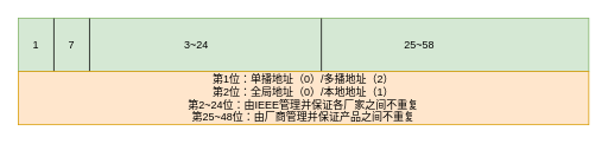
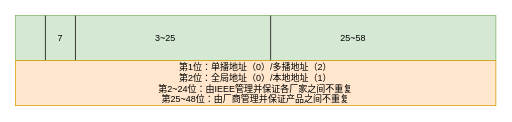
  <mxCell id="0" />
  <mxCell id="1" parent="0" />
  <mxCell id="2" value="" style="rounded=0;whiteSpace=wrap;html=1;fillColor=#d5e8d4;strokeColor=#82b366;" vertex="1" parent="1"><mxGeometry x="20" y="20" width="640" height="60" as="geometry" /></mxCell>
  <mxCell id="3" value="" style="endArrow=none;html=1;" edge="1" parent="1" source="2"><mxGeometry width="50" height="50" relative="1" as="geometry"><mxPoint x="10" y="70" as="sourcePoint" /><mxPoint x="60" y="20" as="targetPoint" /><Array as="points"><mxPoint x="60" y="80" /></Array></mxGeometry></mxCell>
- <mxCell id="4" value="1" style="text;html=1;strokeColor=none;fillColor=none;align=center;verticalAlign=middle;whiteSpace=wrap;rounded=0;" vertex="1" parent="1"><mxGeometry x="20" y="40" width="40" height="20" as="geometry" /></mxCell>
  <mxCell id="5" value="" style="endArrow=none;html=1;" edge="1" parent="1"><mxGeometry width="50" height="50" relative="1" as="geometry"><mxPoint x="100" y="80" as="sourcePoint" /><mxPoint x="100" y="20" as="targetPoint" /><Array as="points"><mxPoint x="100" y="80" /></Array></mxGeometry></mxCell>
  <mxCell id="6" value="7" style="text;html=1;strokeColor=none;fillColor=none;align=center;verticalAlign=middle;whiteSpace=wrap;rounded=0;" vertex="1" parent="1"><mxGeometry x="60" y="40" width="40" height="20" as="geometry" /></mxCell>
  <mxCell id="7" value="" style="endArrow=none;html=1;" edge="1" parent="1"><mxGeometry width="50" height="50" relative="1" as="geometry"><mxPoint x="360" y="80" as="sourcePoint" /><mxPoint x="360" y="20" as="targetPoint" /><Array as="points"><mxPoint x="360" y="80" /></Array></mxGeometry></mxCell>
  <mxCell id="8" value="25~58" style="text;html=1;strokeColor=none;fillColor=none;align=center;verticalAlign=middle;whiteSpace=wrap;rounded=0;" vertex="1" parent="1"><mxGeometry x="450" y="40" width="40" height="20" as="geometry" /></mxCell>
- <mxCell id="9" value="3~24" style="text;html=1;strokeColor=none;fillColor=none;align=center;verticalAlign=middle;whiteSpace=wrap;rounded=0;" vertex="1" parent="1"><mxGeometry x="200" y="40" width="40" height="20" as="geometry" /></mxCell>
+ <mxCell id="9" value="3~25" style="text;html=1;strokeColor=none;fillColor=none;align=center;verticalAlign=middle;whiteSpace=wrap;rounded=0;" vertex="1" parent="1"><mxGeometry x="200" y="40" width="40" height="20" as="geometry" /></mxCell>
  <mxCell id="10" value="第1位：单播地址（0）/多播地址（2）&lt;br&gt;第2位：全局地址（0）/本地地址（1）&lt;br&gt;第2~24位：由IEEE管理并保证各厂家之间不重复&lt;br&gt;第25~48位：由厂商管理并保证产品之间不重复" style="rounded=0;whiteSpace=wrap;html=1;fillColor=#ffe6cc;strokeColor=#d79b00;" vertex="1" parent="1"><mxGeometry x="20" y="80" width="640" height="60" as="geometry" /></mxCell>
